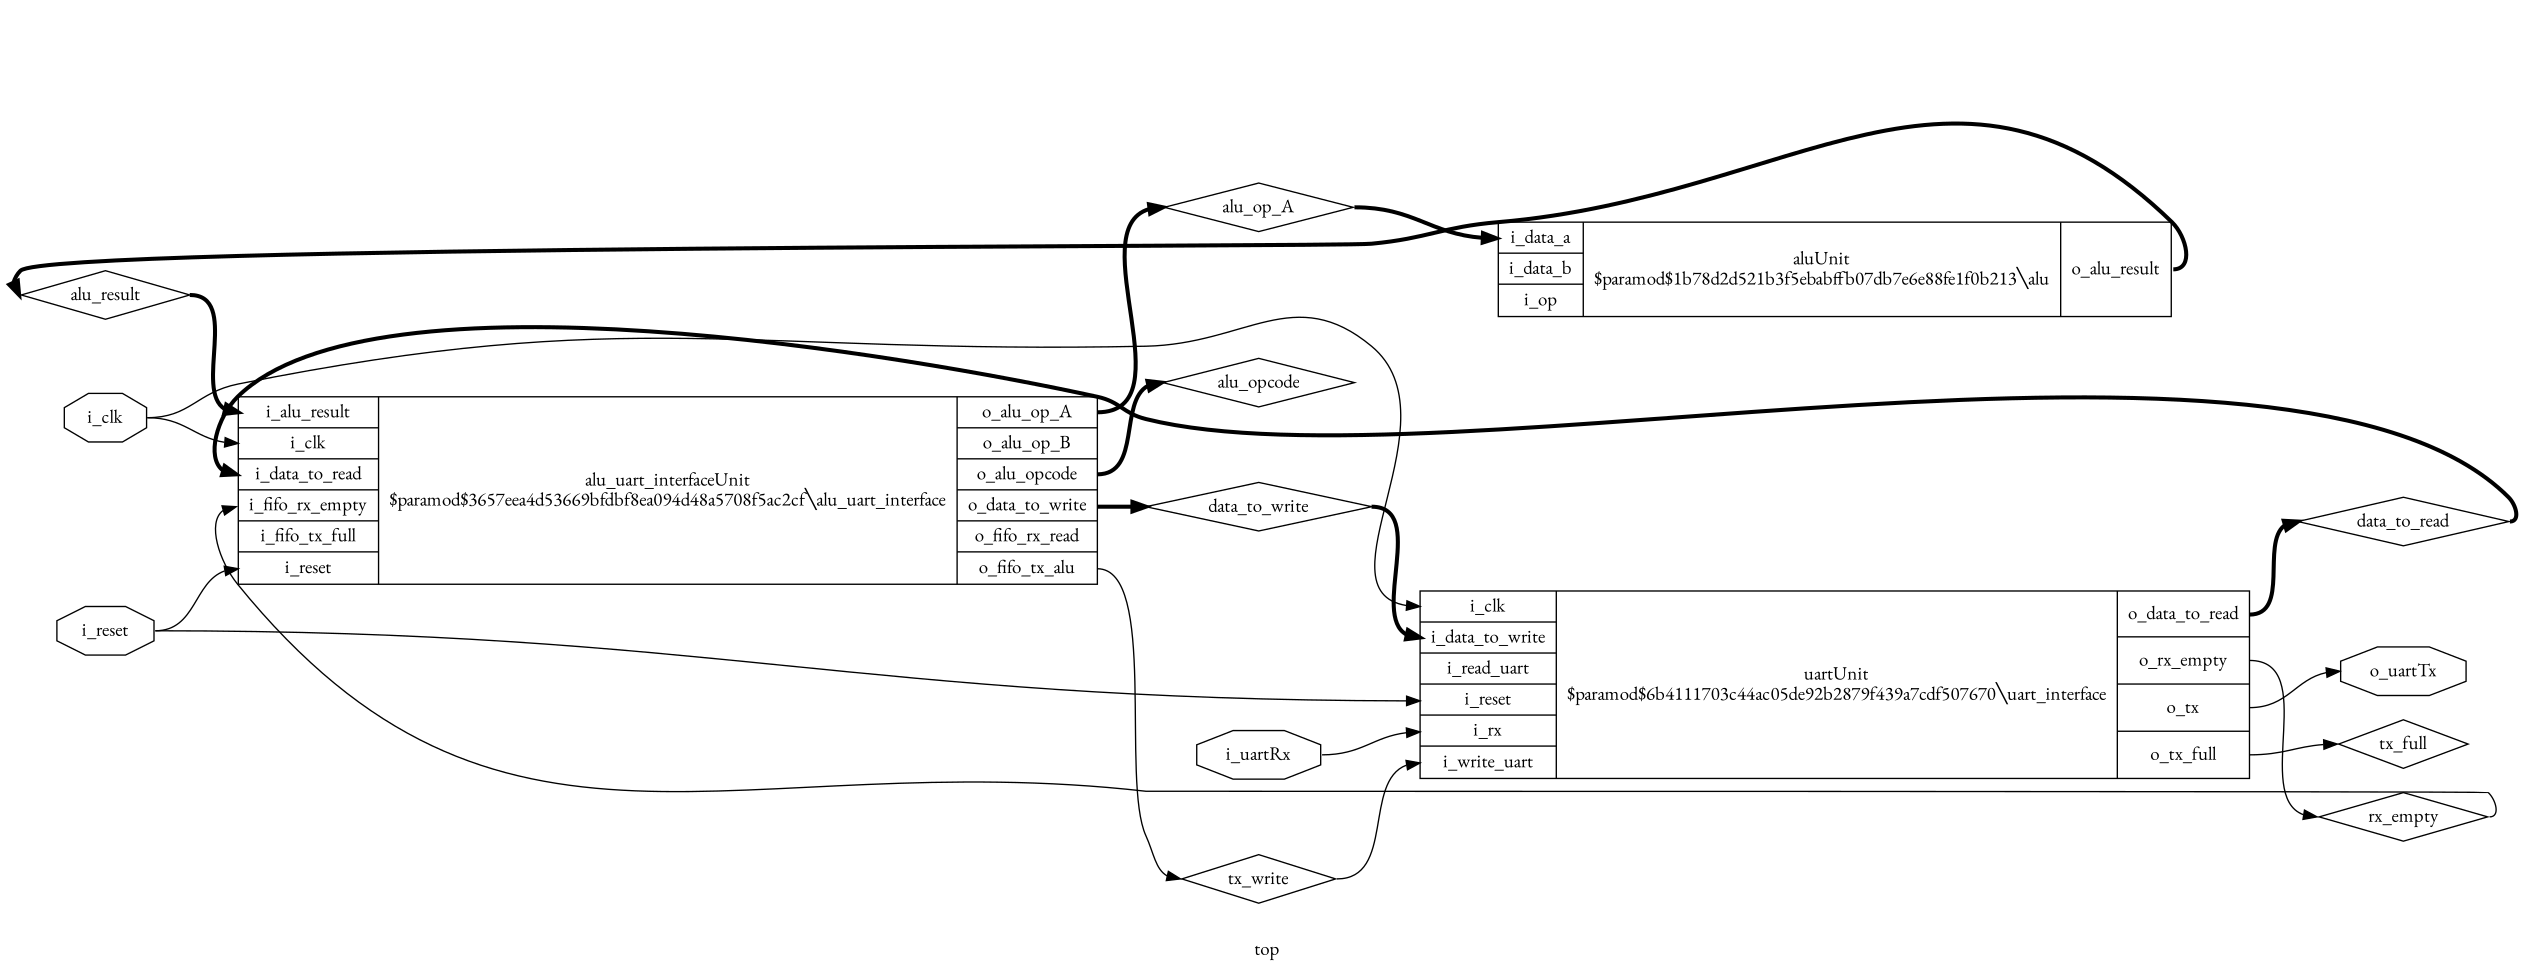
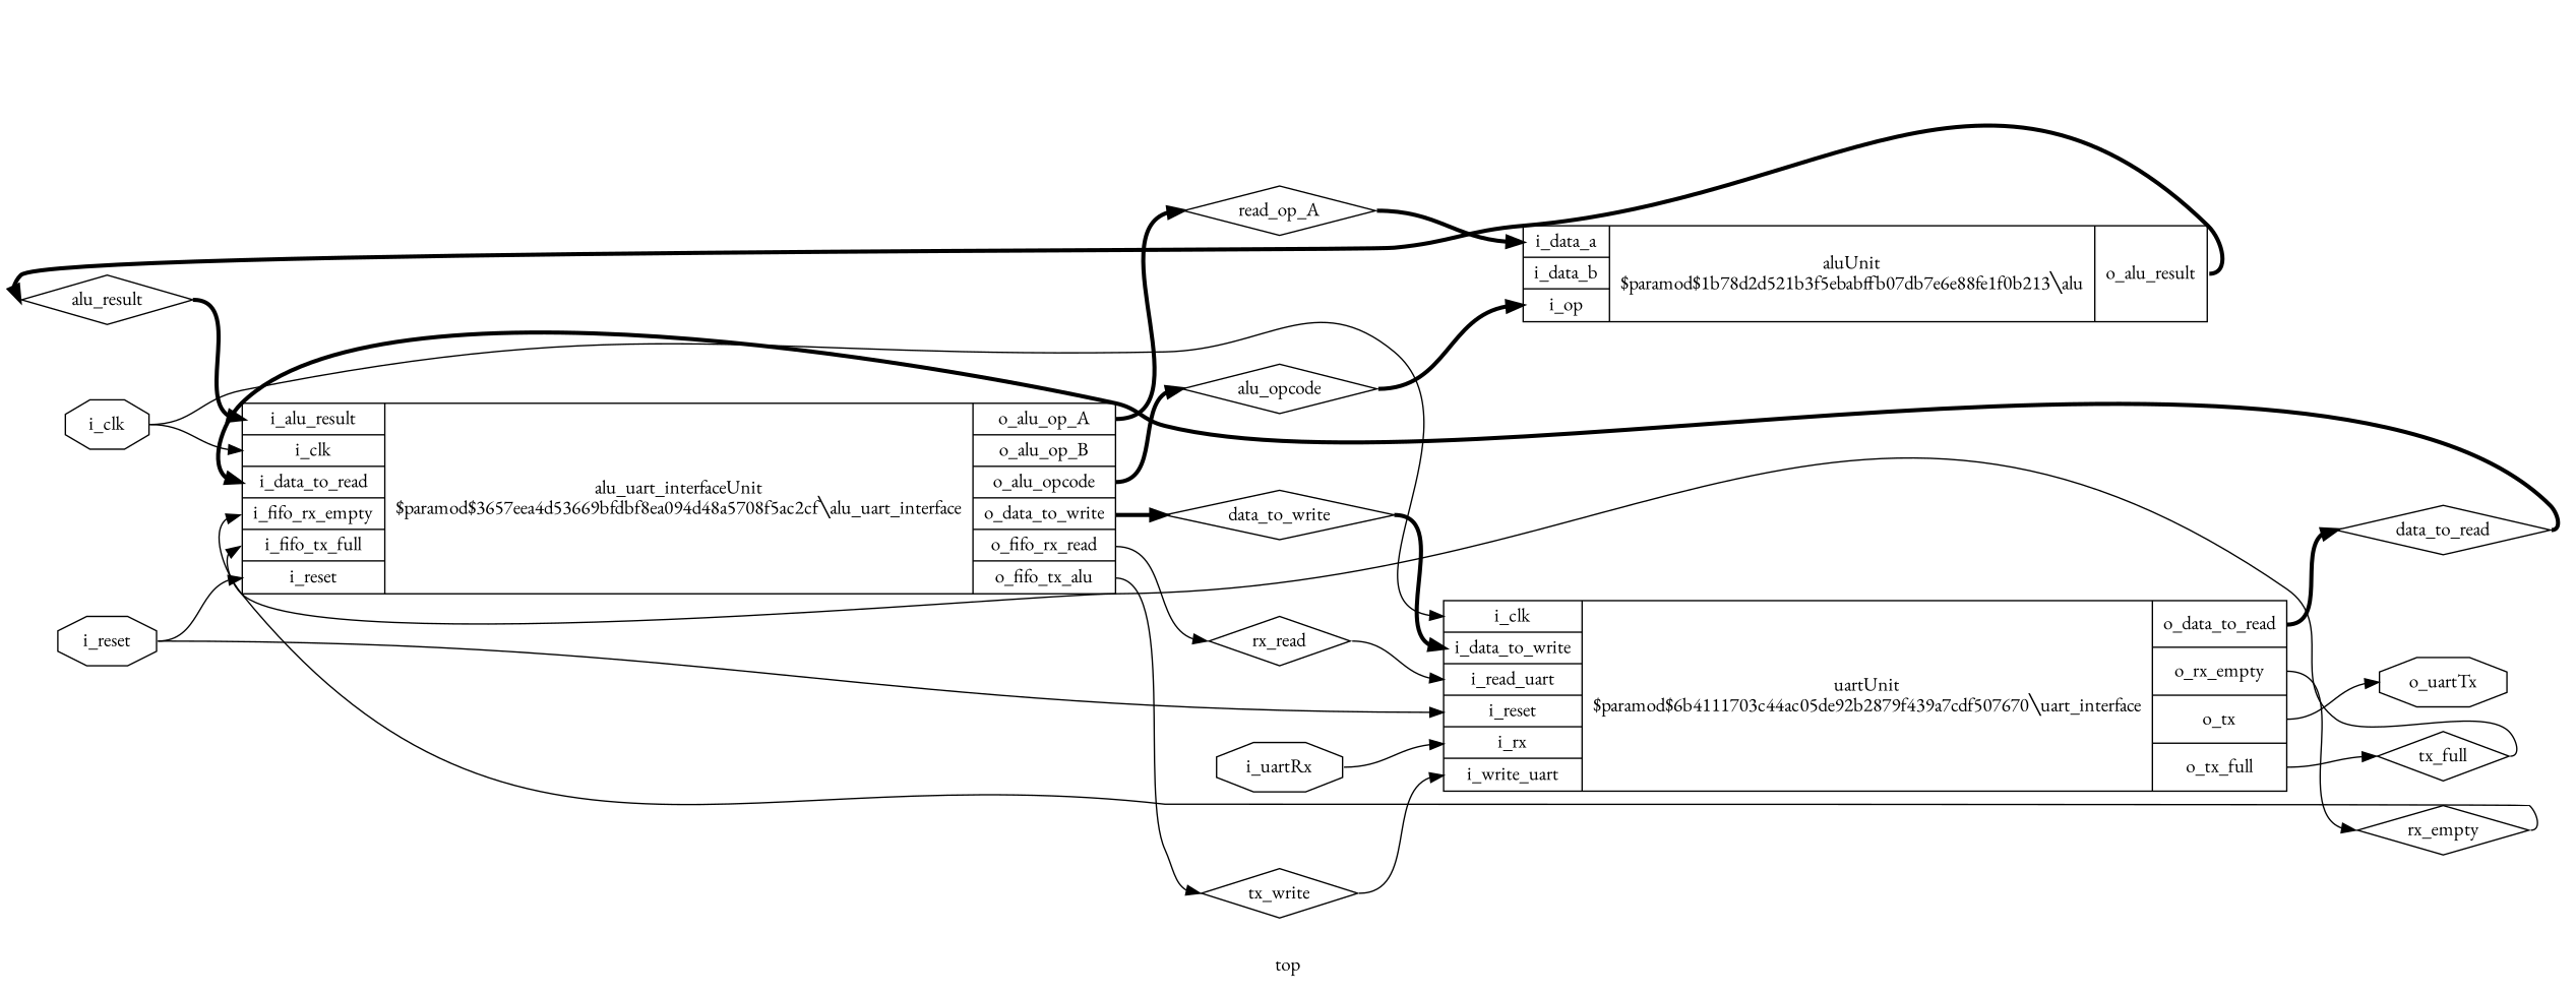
  digraph {
    fontname="EB Garamond"
    label=top
    rankdir=LR
    remincross=true
    node [color=black fontcolor=black fontname="EB Garamond" shape=diamond]
    edge [color=black fontcolor=black fontname="EB Garamond" headport=w tailport=e]
    n1 [label=alu_result]
    n2 [label="{{<p20> i_alu_result|<p14> i_clk|<p21> i_data_to_read|<p22> i_fifo_rx_empty|<p23> i_fifo_tx_full|<p13> i_reset}|alu_uart_interfaceUnit\n$paramod$3657eea4d53669bfdbf8ea094d48a5708f5ac2cf&#9586;alu_uart_interface|{<p24> o_alu_op_A|<p25> o_alu_op_B|<p26> o_alu_opcode|<p27> o_data_to_write|<p28> o_fifo_rx_read|<p29> o_fifo_tx_alu}}" shape=record color="" fontcolor=""]
-   n3 [label=alu_op_A]
+   n3 [label=read_op_A]
    n4 [label=alu_opcode]
    n5 [label=data_to_write]
    n6 [label=tx_write]
+   n7 [label=rx_read]
    n8 [label="{{<p15> i_data_a|<p16> i_data_b|<p17> i_op}|aluUnit\n$paramod$1b78d2d521b3f5ebabffb07db7e6e88fe1f0b213&#9586;alu|{<p18> o_alu_result}}" shape=record color="" fontcolor=""]
    n9 [label="{{<p14> i_clk|<p31> i_data_to_write|<p32> i_read_uart|<p13> i_reset|<p33> i_rx|<p34> i_write_uart}|uartUnit\n$paramod$6b4111703c44ac05de92b2879f439a7cdf507670&#9586;uart_interface|{<p35> o_data_to_read|<p36> o_rx_empty|<p37> o_tx|<p38> o_tx_full}}" shape=record color="" fontcolor=""]
    n10 [label=data_to_read]
    n11 [label=rx_empty]
    n12 [label=tx_full]
    n13 [label=o_uartTx shape=octagon]
    n14 [label=i_uartRx shape=octagon]
    n15 [label=i_reset shape=octagon]
    n16 [label=i_clk shape=octagon]
    n1 -> n2 [headport="p20:w" style="setlinewidth(3)"]
    n2 -> n3 [style="setlinewidth(3)" tailport="p24:e"]
    n2 -> n4 [style="setlinewidth(3)" tailport="p26:e"]
    n2 -> n5 [style="setlinewidth(3)" tailport="p27:e"]
    n2 -> n6 [tailport="p29:e"]
+   n2 -> n7 [tailport="p28:e"]
    n3 -> n8 [headport="p15:w" style="setlinewidth(3)"]
+   n4 -> n8 [headport="p17:w" style="setlinewidth(3)"]
    n5 -> n9 [headport="p31:w" style="setlinewidth(3)"]
    n6 -> n9 [headport="p34:w"]
+   n7 -> n9 [headport="p32:w"]
    n8 -> n1 [style="setlinewidth(3)" tailport="p18:e"]
    n9 -> n10 [style="setlinewidth(3)" tailport="p35:e"]
    n9 -> n11 [tailport="p36:e"]
    n9 -> n12 [tailport="p38:e"]
    n9 -> n13 [tailport="p37:e"]
    n10 -> n2 [headport="p21:w" style="setlinewidth(3)"]
    n11 -> n2 [headport="p22:w"]
+   n12 -> n2 [headport="p23:w"]
    n14 -> n9 [headport="p33:w"]
    n15 -> n2 [headport="p13:w"]
    n15 -> n9 [headport="p13:w"]
    n16 -> n2 [headport="p14:w"]
    n16 -> n9 [headport="p14:w"]
  }
